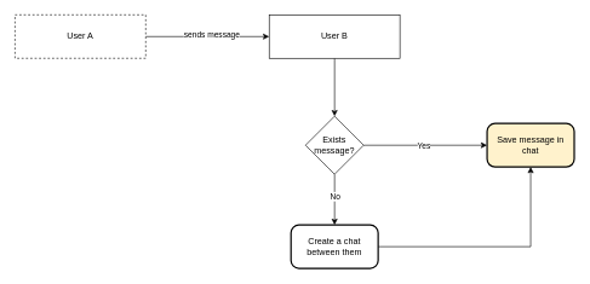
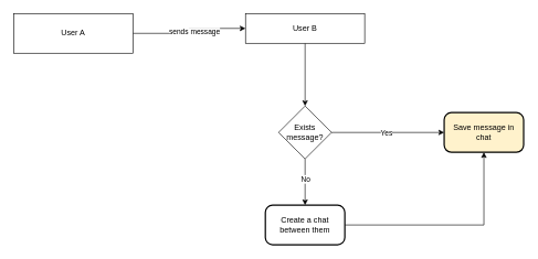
  <mxCell id="0" />
  <mxCell id="1" parent="0" />
  <mxCell id="2" style="edgeStyle=orthogonalEdgeStyle;rounded=0;orthogonalLoop=1;jettySize=auto;html=1;exitX=1;exitY=0.5;exitDx=0;exitDy=0;entryX=0;entryY=0.5;entryDx=0;entryDy=0;" edge="1" parent="1" source="4" target="6"><mxGeometry relative="1" as="geometry" /></mxCell>
  <mxCell id="3" value="sends message" style="edgeLabel;html=1;align=center;verticalAlign=middle;resizable=0;points=[];" vertex="1" connectable="0" parent="2"><mxGeometry x="-0.264" y="3" relative="1" as="geometry"><mxPoint x="27" as="offset" /></mxGeometry></mxCell>
- <mxCell id="4" value="User A" style="rounded=0;whiteSpace=wrap;html=1;dashed=1;" vertex="1" parent="1"><mxGeometry x="20" y="20" width="180" height="60" as="geometry" /></mxCell>
+ <mxCell id="4" value="User A" style="rounded=0;whiteSpace=wrap;html=1;" vertex="1" parent="1"><mxGeometry x="20" y="20" width="180" height="60" as="geometry" /></mxCell>
  <mxCell id="5" style="edgeStyle=orthogonalEdgeStyle;rounded=0;orthogonalLoop=1;jettySize=auto;html=1;exitX=0.5;exitY=1;exitDx=0;exitDy=0;entryX=0.5;entryY=0;entryDx=0;entryDy=0;" edge="1" parent="1" source="6" target="11"><mxGeometry relative="1" as="geometry" /></mxCell>
- <mxCell id="6" value="User B" style="rounded=0;whiteSpace=wrap;html=1;" vertex="1" parent="1"><mxGeometry x="370" y="20" width="180" height="60" as="geometry" /></mxCell>
+ <mxCell id="6" value="User B" style="rounded=0;whiteSpace=wrap;html=1;" vertex="1" parent="1"><mxGeometry x="370" y="20" width="180" height="45" as="geometry" /></mxCell>
  <mxCell id="7" style="edgeStyle=orthogonalEdgeStyle;rounded=0;orthogonalLoop=1;jettySize=auto;html=1;exitX=1;exitY=0.5;exitDx=0;exitDy=0;entryX=0;entryY=0.5;entryDx=0;entryDy=0;" edge="1" parent="1" source="11" target="12"><mxGeometry relative="1" as="geometry"><mxPoint x="690" y="200" as="targetPoint" /><mxPoint x="510" y="199.5" as="sourcePoint" /></mxGeometry></mxCell>
  <mxCell id="8" value="Yes" style="edgeLabel;html=1;align=center;verticalAlign=middle;resizable=0;points=[];" vertex="1" connectable="0" parent="7"><mxGeometry x="-0.203" y="-3" relative="1" as="geometry"><mxPoint x="14" y="-3" as="offset" /></mxGeometry></mxCell>
  <mxCell id="9" style="edgeStyle=orthogonalEdgeStyle;rounded=0;orthogonalLoop=1;jettySize=auto;html=1;exitX=0.5;exitY=1;exitDx=0;exitDy=0;" edge="1" parent="1" source="11" target="14"><mxGeometry relative="1" as="geometry"><mxPoint x="460" y="320" as="targetPoint" /></mxGeometry></mxCell>
  <mxCell id="10" value="No" style="edgeLabel;html=1;align=center;verticalAlign=middle;resizable=0;points=[];" vertex="1" connectable="0" parent="9"><mxGeometry x="-0.25" y="3" relative="1" as="geometry"><mxPoint x="-3" y="4" as="offset" /></mxGeometry></mxCell>
  <mxCell id="11" value="Exists message?" style="rhombus;whiteSpace=wrap;html=1;" vertex="1" parent="1"><mxGeometry x="420" y="160" width="80" height="80" as="geometry" /></mxCell>
  <mxCell id="12" value="Save message in chat" style="rounded=1;whiteSpace=wrap;html=1;absoluteArcSize=1;arcSize=22;strokeWidth=2;fillColor=#fff2cc;" vertex="1" parent="1"><mxGeometry x="670" y="170" width="120" height="60" as="geometry" /></mxCell>
  <mxCell id="13" style="edgeStyle=orthogonalEdgeStyle;rounded=0;orthogonalLoop=1;jettySize=auto;html=1;exitX=1;exitY=0.5;exitDx=0;exitDy=0;entryX=0.5;entryY=1;entryDx=0;entryDy=0;" edge="1" parent="1" source="14" target="12"><mxGeometry relative="1" as="geometry" /></mxCell>
  <mxCell id="14" value="Create a chat&lt;br&gt;between them" style="rounded=1;whiteSpace=wrap;html=1;absoluteArcSize=1;arcSize=22;strokeWidth=2;" vertex="1" parent="1"><mxGeometry x="400" y="310" width="120" height="60" as="geometry" /></mxCell>
